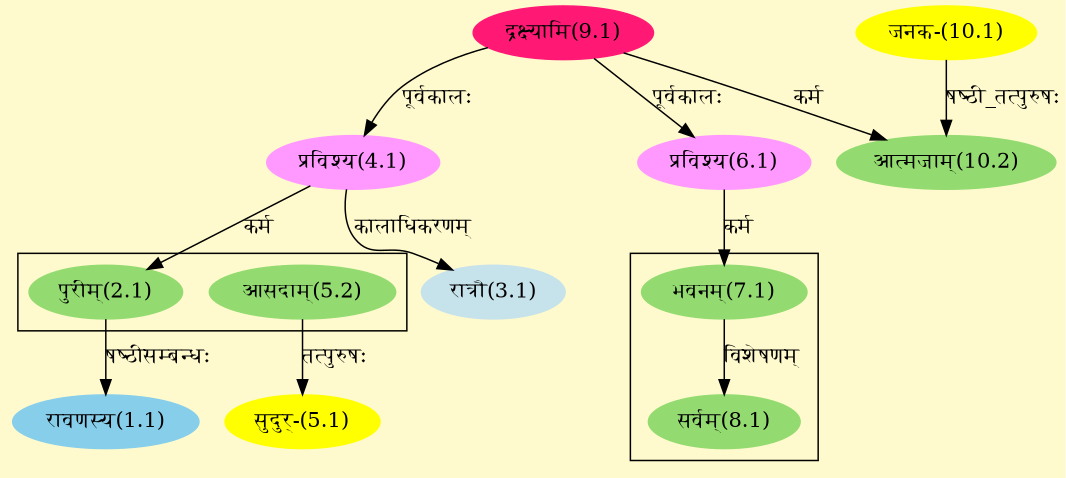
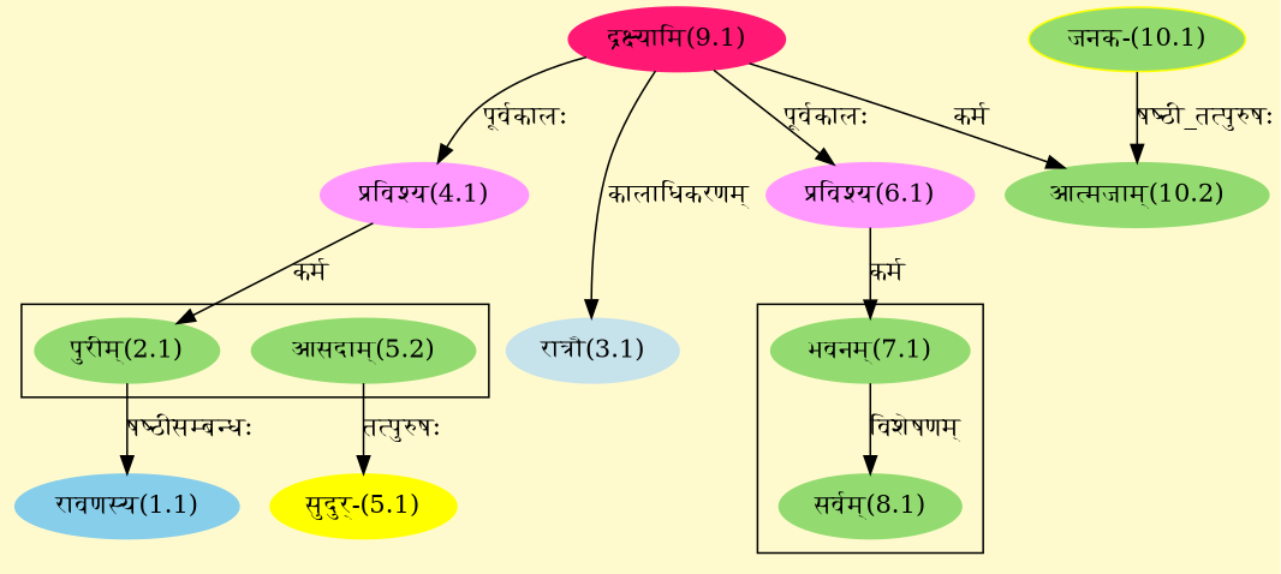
  digraph {
    bgcolor=lemonchiffon1
    compound=true
    rankdir=BT
    node [color="#93DB70" style=filled]
    edge [dir=back]
    n1 [label="आसदाम्(5.2)"]
    n2 [label="पुरीम्(2.1)"]
    n3 [label="सर्वम्(8.1)"]
    n4 [label="भवनम्(7.1)"]
    n5 [color="#FF99FF" label="प्रविश्य(4.1)"]
    n6 [color="#FF99FF" label="प्रविश्य(6.1)"]
    n7 [color="#FF1975" label="द्रक्ष्यामि(9.1)"]
    n8 [color="#87CEEB" label="रावणस्य(1.1)"]
    n9 [color="#C6E2EB" label="रात्रौ(3.1)"]
    n10 [color="#FFFF00" label="सुदुर्-(5.1)"]
-   n11 [color="#FFFF00" label="जनक-(10.1)"]
+   n11 [color="#FFFF00" label="जनक-(10.1)" fillcolor="#93DB70"]
    n12 [label="आत्मजाम्(10.2)"]
    subgraph cluster_1 {
      n1
      n2
    }
    subgraph cluster_2 {
      n3
      n4
    }
    n2 -> n5 [label="कर्म"]
    n3 -> n4 [label="विशेषणम्"]
    n4 -> n6 [label="कर्म"]
    n5 -> n7 [label="पूर्वकालः"]
    n6 -> n7 [label="पूर्वकालः"]
    n8 -> n2 [label="षष्ठीसम्बन्धः"]
-   n9 -> n5 [label="कालाधिकरणम्"]
+   n9 -> n7 [label="कालाधिकरणम्"]
    n10 -> n1 [label="तत्पुरुषः"]
    n12 -> n7 [label="कर्म"]
    n12 -> n11 [label="षष्ठी_तत्पुरुषः"]
  }
